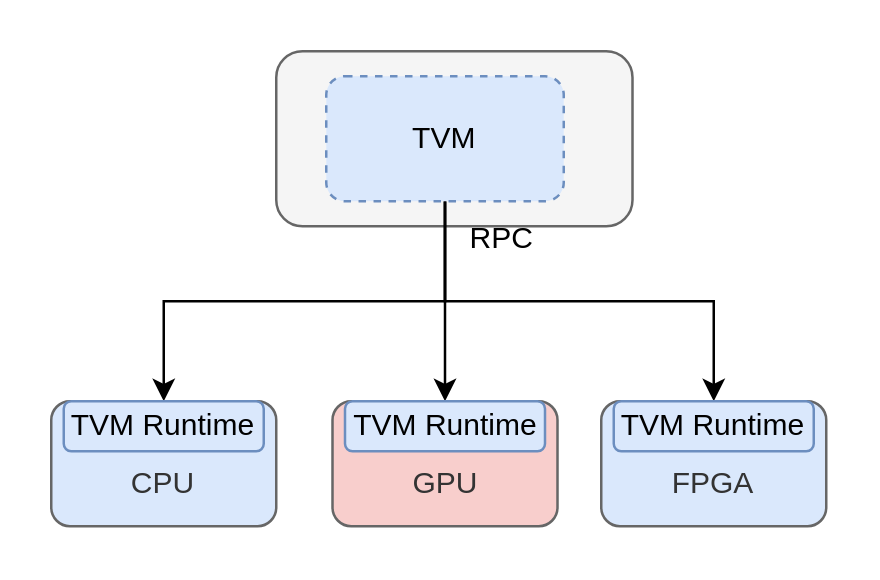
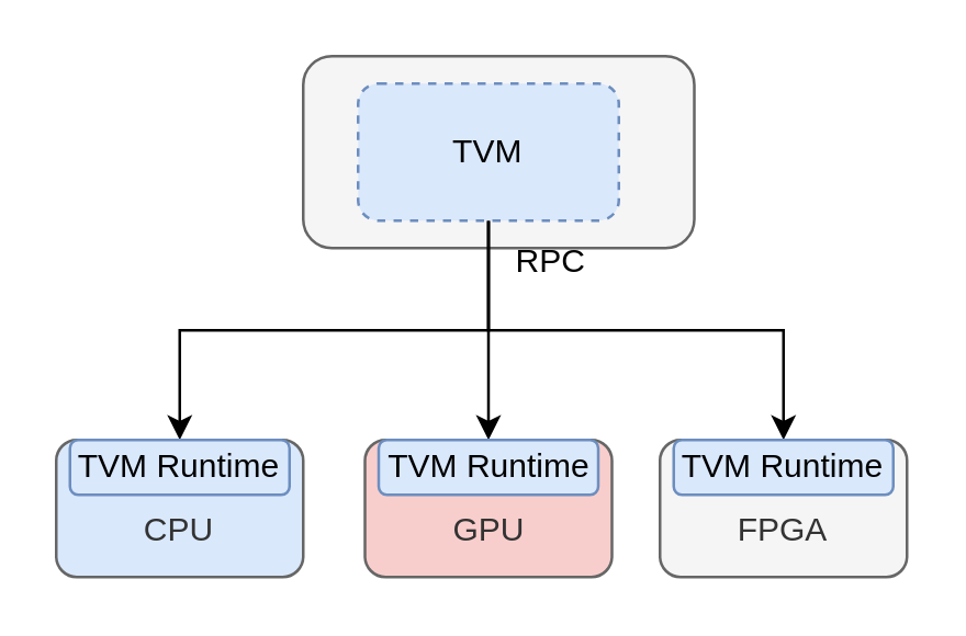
  <mxCell id="0" />
  <mxCell id="1" parent="0" />
  <mxCell id="2" value="" style="rounded=1;whiteSpace=wrap;html=1;fillColor=#f5f5f5;fontColor=#333333;strokeColor=#666666;" vertex="1" parent="1"><mxGeometry x="110" y="20" width="142.5" height="70" as="geometry" /></mxCell>
  <mxCell id="3" style="edgeStyle=orthogonalEdgeStyle;rounded=0;orthogonalLoop=1;jettySize=auto;html=1;exitX=0.5;exitY=1;exitDx=0;exitDy=0;entryX=0.5;entryY=0;entryDx=0;entryDy=0;" edge="1" parent="1" source="6" target="8"><mxGeometry relative="1" as="geometry" /></mxCell>
  <mxCell id="4" style="edgeStyle=orthogonalEdgeStyle;rounded=0;orthogonalLoop=1;jettySize=auto;html=1;exitX=0.5;exitY=1;exitDx=0;exitDy=0;entryX=0.5;entryY=0;entryDx=0;entryDy=0;" edge="1" parent="1" source="6" target="10"><mxGeometry relative="1" as="geometry" /></mxCell>
  <mxCell id="5" style="edgeStyle=orthogonalEdgeStyle;rounded=0;orthogonalLoop=1;jettySize=auto;html=1;exitX=0.5;exitY=1;exitDx=0;exitDy=0;entryX=0.5;entryY=0;entryDx=0;entryDy=0;" edge="1" parent="1" source="6" target="12"><mxGeometry relative="1" as="geometry" /></mxCell>
  <mxCell id="6" value="TVM" style="rounded=1;whiteSpace=wrap;html=1;fillColor=#dae8fc;strokeColor=#6c8ebf;dashed=1;" vertex="1" parent="1"><mxGeometry x="130" y="30" width="95" height="50" as="geometry" /></mxCell>
  <mxCell id="7" value="&lt;br&gt;CPU" style="rounded=1;whiteSpace=wrap;html=1;fillColor=#dae8fc;fontColor=#333333;strokeColor=#666666;" vertex="1" parent="1"><mxGeometry x="20" y="160" width="90" height="50" as="geometry" /></mxCell>
  <mxCell id="8" value="TVM Runtime" style="rounded=1;whiteSpace=wrap;html=1;fillColor=#dae8fc;strokeColor=#6c8ebf;" vertex="1" parent="1"><mxGeometry x="25" y="160" width="80" height="20" as="geometry" /></mxCell>
  <mxCell id="9" value="&lt;br&gt;GPU" style="rounded=1;whiteSpace=wrap;html=1;fillColor=#f8cecc;fontColor=#333333;strokeColor=#666666;" vertex="1" parent="1"><mxGeometry x="132.5" y="160" width="90" height="50" as="geometry" /></mxCell>
  <mxCell id="10" value="TVM Runtime" style="rounded=1;whiteSpace=wrap;html=1;fillColor=#dae8fc;strokeColor=#6c8ebf;" vertex="1" parent="1"><mxGeometry x="137.5" y="160" width="80" height="20" as="geometry" /></mxCell>
- <mxCell id="11" value="&lt;br&gt;FPGA" style="rounded=1;whiteSpace=wrap;html=1;fillColor=#dae8fc;fontColor=#333333;strokeColor=#666666;" vertex="1" parent="1"><mxGeometry x="240" y="160" width="90" height="50" as="geometry" /></mxCell>
+ <mxCell id="11" value="&lt;br&gt;FPGA" style="rounded=1;whiteSpace=wrap;html=1;fillColor=#f5f5f5;fontColor=#333333;strokeColor=#666666;" vertex="1" parent="1"><mxGeometry x="240" y="160" width="90" height="50" as="geometry" /></mxCell>
  <mxCell id="12" value="TVM Runtime" style="rounded=1;whiteSpace=wrap;html=1;fillColor=#dae8fc;strokeColor=#6c8ebf;" vertex="1" parent="1"><mxGeometry x="245" y="160" width="80" height="20" as="geometry" /></mxCell>
  <mxCell id="13" value="RPC" style="text;html=1;align=center;verticalAlign=middle;resizable=0;points=[];autosize=1;strokeColor=none;fillColor=none;" vertex="1" parent="1"><mxGeometry x="175" y="80" width="50" height="30" as="geometry" /></mxCell>
